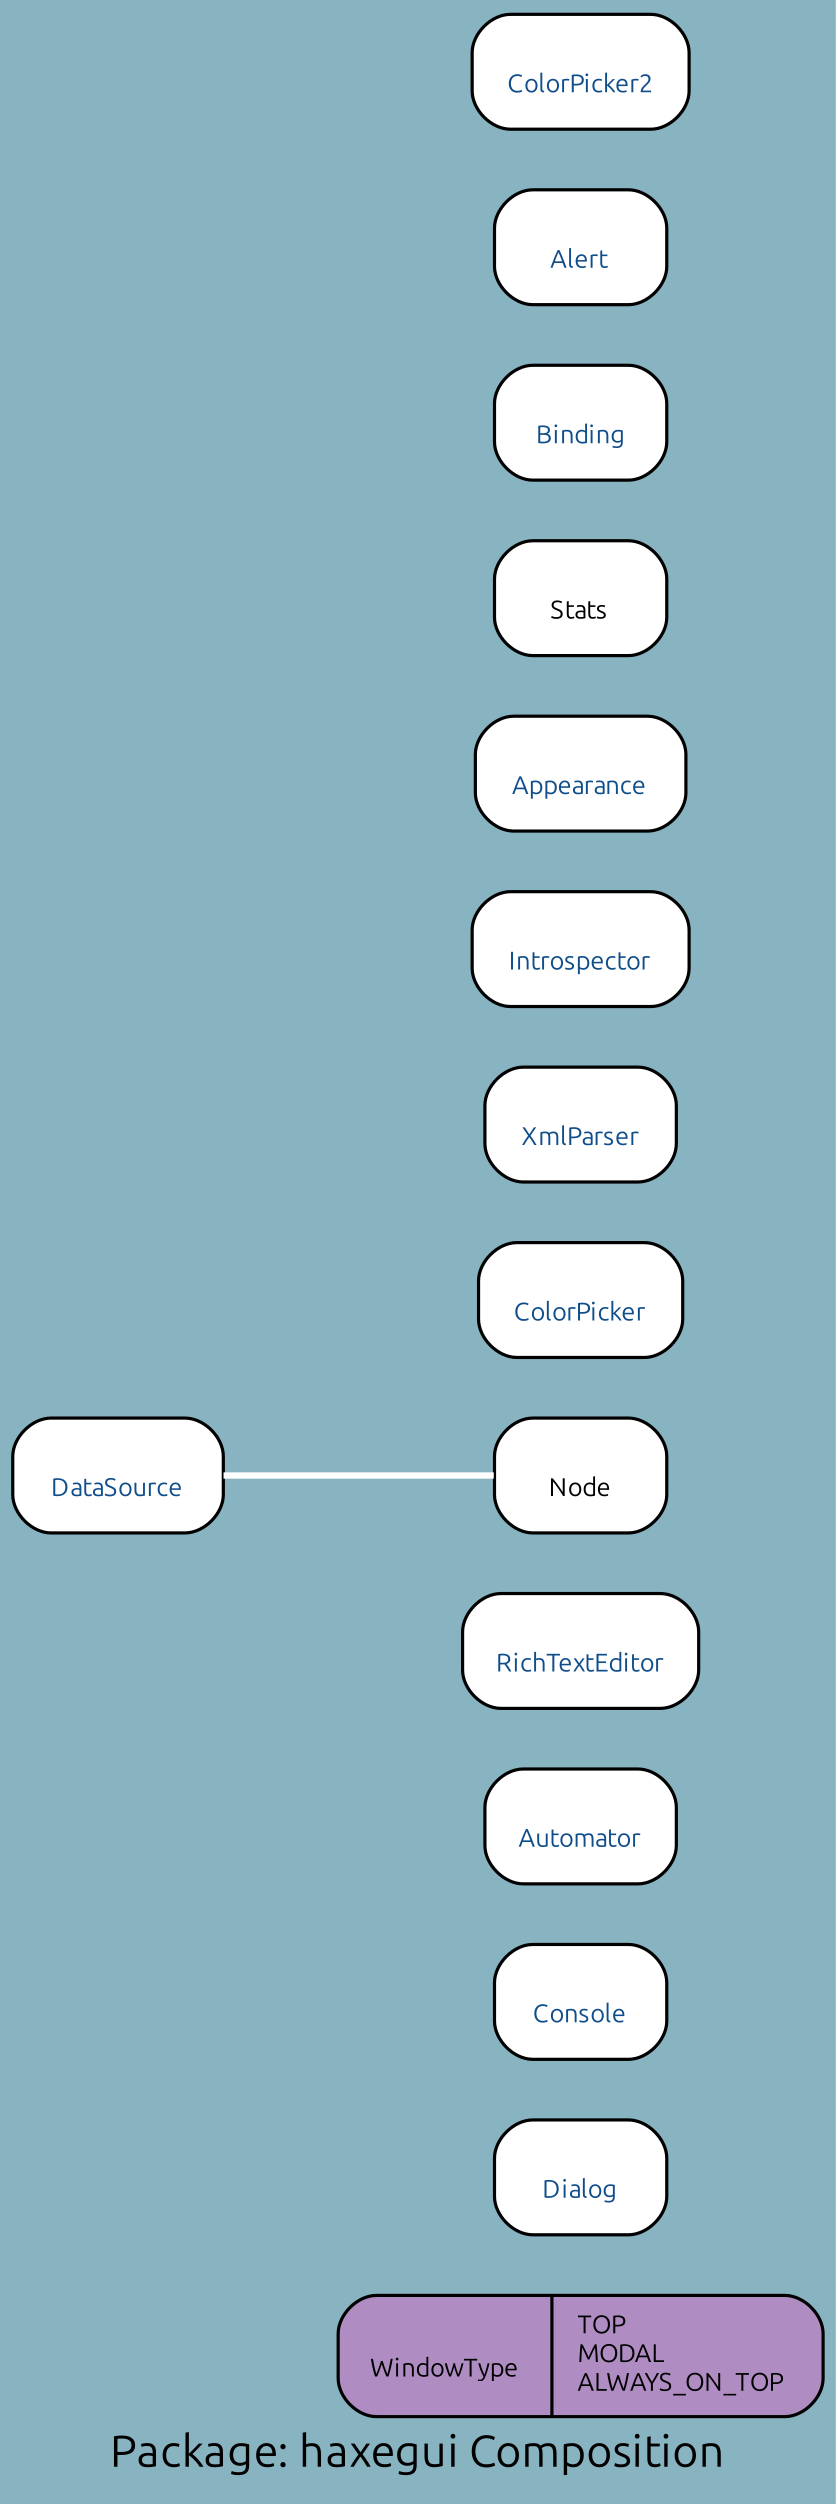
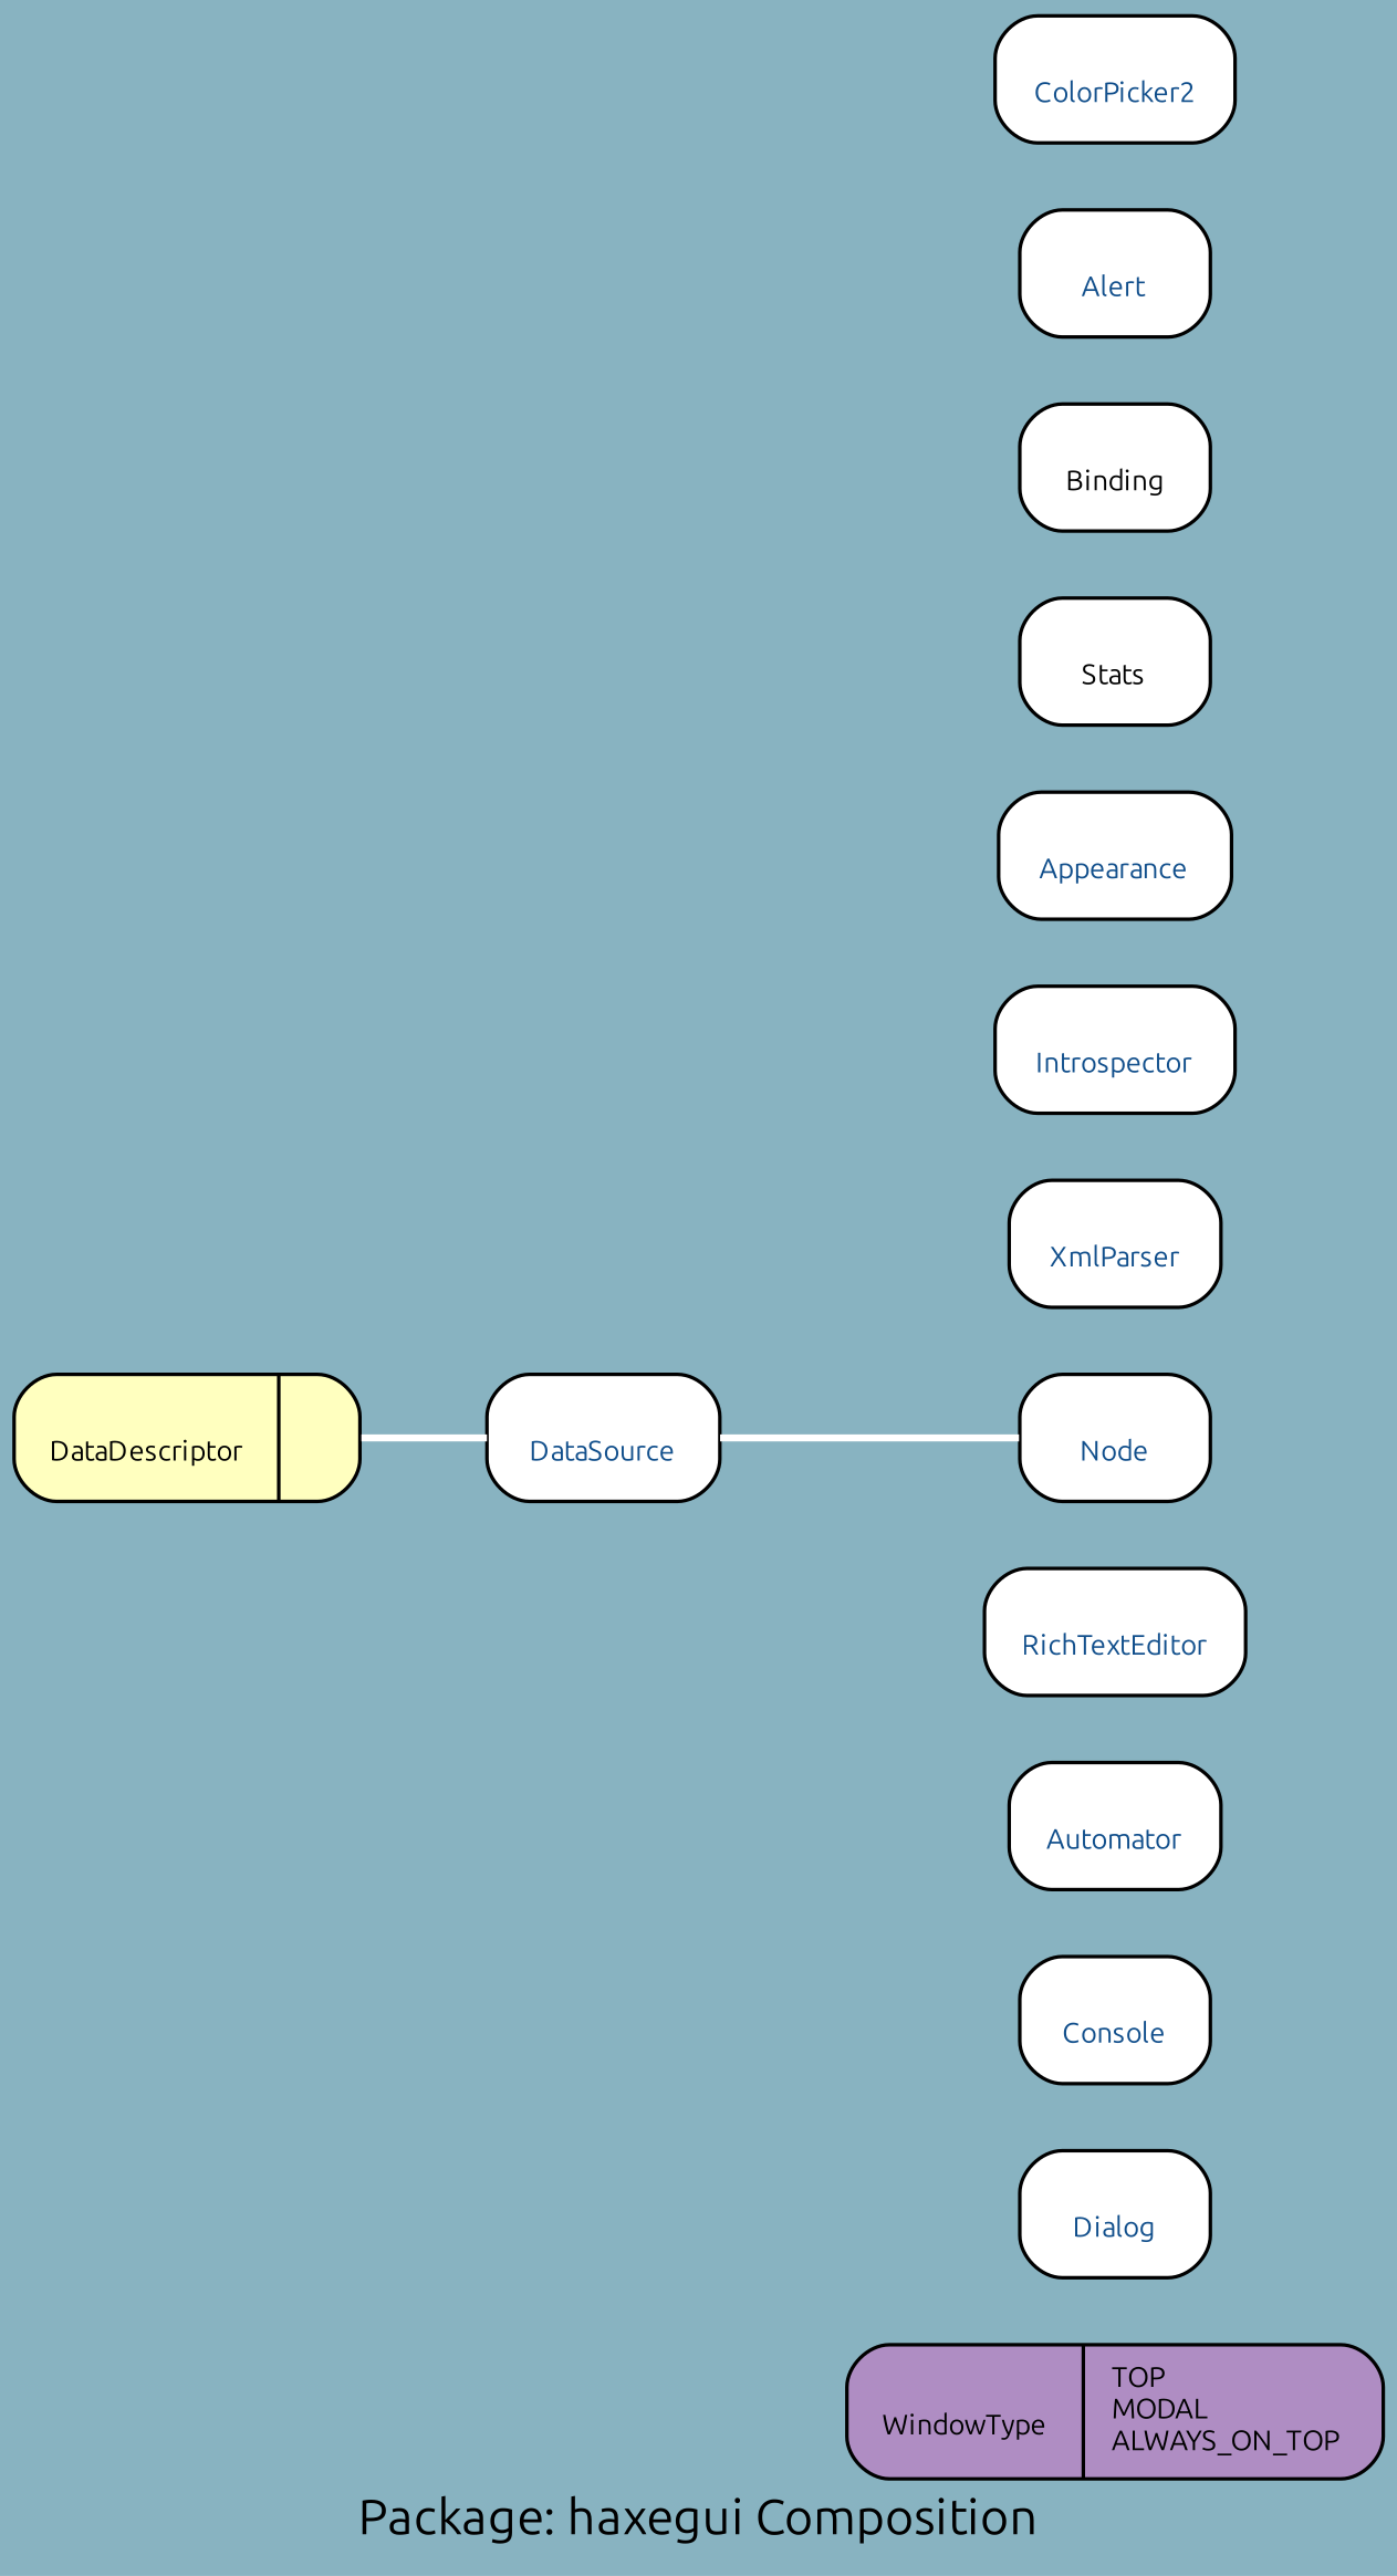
  digraph {
    bgcolor="#88B3C1"
    fontcolor=black
    fontname=Ubuntu
    fontsize=14
    label="Package: haxegui Composition"
    rankdir=RL
    smoothing=avg_dist
    node [color=black fillcolor=white fontcolor="#104E8B" fontname=Ubuntu fontsize=8 shape=record style="rounded,filled"]
    edge [arrowhead=none arrowsize=1 arrowtail=diamond color=white fontcolor=black fontname=Ubuntu fontsize=8 style=bold]
    n1 [fillcolor="#af8dc3" fontcolor=black height=0.53 label="{\nWindowType|TOP\lMODAL\lALWAYS_ON_TOP\l}" width=2.11]
    n2 [height=0.50 label="{\nDialog}" width=0.75]
    n3 [height=0.50 label="{\nConsole}" width=0.75]
    n4 [height=0.50 label="{\nAutomator}" width=0.83]
    n5 [height=0.50 label="{\nRichTextEditor}" width=1.03]
+   n6 [fillcolor="#ffffbf" fontcolor=black height=0.50 label="{\nDataDescriptor|}" width=1.36]
    n7 [height=0.50 label="{\nDataSource}" width=0.92]
-   n8 [height=0.50 label="{\nColorPicker}" width=0.89]
    n9 [height=0.50 label="{\nXmlParser}" width=0.83]
-   n10 [fontcolor=black height=0.50 label="{\nNode}" width=0.75]
+   n10 [height=0.50 label="{\nNode}" width=0.75]
    n11 [height=0.50 label="{\nIntrospector}" width=0.94]
    n12 [height=0.50 label="{\nAppearance}" width=0.92]
    n13 [fontcolor=black height=0.50 label="{\nStats}" width=0.75]
-   n14 [height=0.50 label="{\nBinding}" width=0.75]
+   n14 [fontcolor=black height=0.50 label="{\nBinding}" width=0.75]
    n15 [height=0.50 label="{\nAlert}" width=0.75]
    n16 [height=0.50 label="{\nColorPicker2}" width=0.94]
+   n7 -> n6
    n10 -> n7
  }
